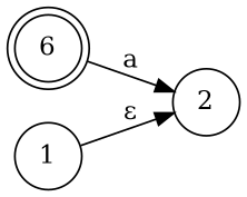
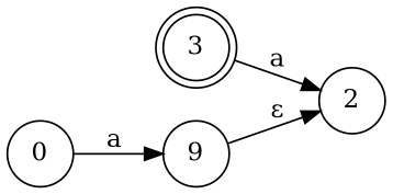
  digraph {
    rankdir=LR
    node [shape=circle]
-   3 [shape=doublecircle label=6]
+   3 [shape=doublecircle]
    2
-   1
+   0
+   1 [label=9]
    3 -> 2 [label=a]
+   0 -> 1 [label=a]
    1 -> 2 [label="ε"]
  }
